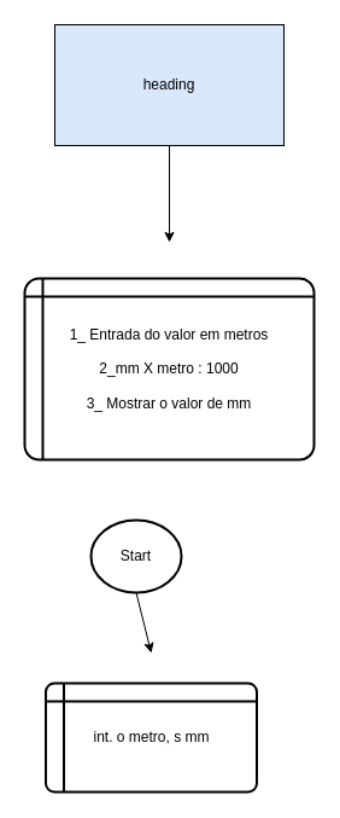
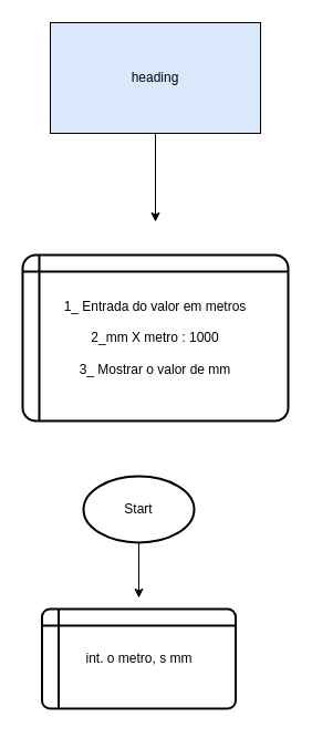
  <mxCell id="0" />
  <mxCell id="1" parent="0" />
  <mxCell id="2" value="heading" style="rounded=0;whiteSpace=wrap;html=1;fillColor=#dae8fc;" vertex="1" parent="1"><mxGeometry x="45" y="20" width="190" height="100" as="geometry" /></mxCell>
  <mxCell id="3" value="1_ Entrada do valor em metros&lt;br&gt;&lt;br&gt;2_mm X metro : 1000&lt;br&gt;&lt;br&gt;3_ Mostrar o valor de mm" style="shape=internalStorage;whiteSpace=wrap;html=1;dx=15;dy=15;rounded=1;arcSize=8;strokeWidth=2;" vertex="1" parent="1"><mxGeometry x="20" y="230" width="240" height="150" as="geometry" /></mxCell>
  <mxCell id="4" value="" style="endArrow=classic;html=1;rounded=0;exitX=0.5;exitY=1;exitDx=0;exitDy=0;" edge="1" parent="1" source="2"><mxGeometry width="50" height="50" relative="1" as="geometry"><mxPoint x="135" y="190" as="sourcePoint" /><mxPoint x="140" y="200" as="targetPoint" /><Array as="points" /></mxGeometry></mxCell>
- <mxCell id="5" value="Start" style="strokeWidth=2;html=1;shape=mxgraph.flowchart.start_1;whiteSpace=wrap;" vertex="1" parent="1"><mxGeometry x="75" y="430" width="75" height="60" as="geometry" /></mxCell>
+ <mxCell id="5" value="Start" style="strokeWidth=2;html=1;shape=mxgraph.flowchart.start_1;whiteSpace=wrap;" vertex="1" parent="1"><mxGeometry x="75" y="430" width="100" height="60" as="geometry" /></mxCell>
  <mxCell id="6" style="edgeStyle=orthogonalEdgeStyle;rounded=0;orthogonalLoop=1;jettySize=auto;html=1;exitX=0.5;exitY=1;exitDx=0;exitDy=0;" edge="1" parent="1" source="3" target="3"><mxGeometry relative="1" as="geometry" /></mxCell>
  <mxCell id="7" value="" style="endArrow=classic;html=1;rounded=0;exitX=0.5;exitY=1;exitDx=0;exitDy=0;exitPerimeter=0;" edge="1" parent="1" source="5"><mxGeometry width="50" height="50" relative="1" as="geometry"><mxPoint x="105" y="540" as="sourcePoint" /><mxPoint x="125" y="540" as="targetPoint" /></mxGeometry></mxCell>
- <mxCell id="8" value="int. o metro, s mm" style="shape=internalStorage;whiteSpace=wrap;html=1;dx=15;dy=15;rounded=1;arcSize=8;strokeWidth=2;" vertex="1" parent="1"><mxGeometry x="37.5" y="565" width="175" height="90" as="geometry" /></mxCell>
+ <mxCell id="8" value="int. o metro, s mm" style="shape=internalStorage;whiteSpace=wrap;html=1;dx=15;dy=15;rounded=1;arcSize=8;strokeWidth=2;" vertex="1" parent="1"><mxGeometry x="37.5" y="550" width="175" height="90" as="geometry" /></mxCell>
